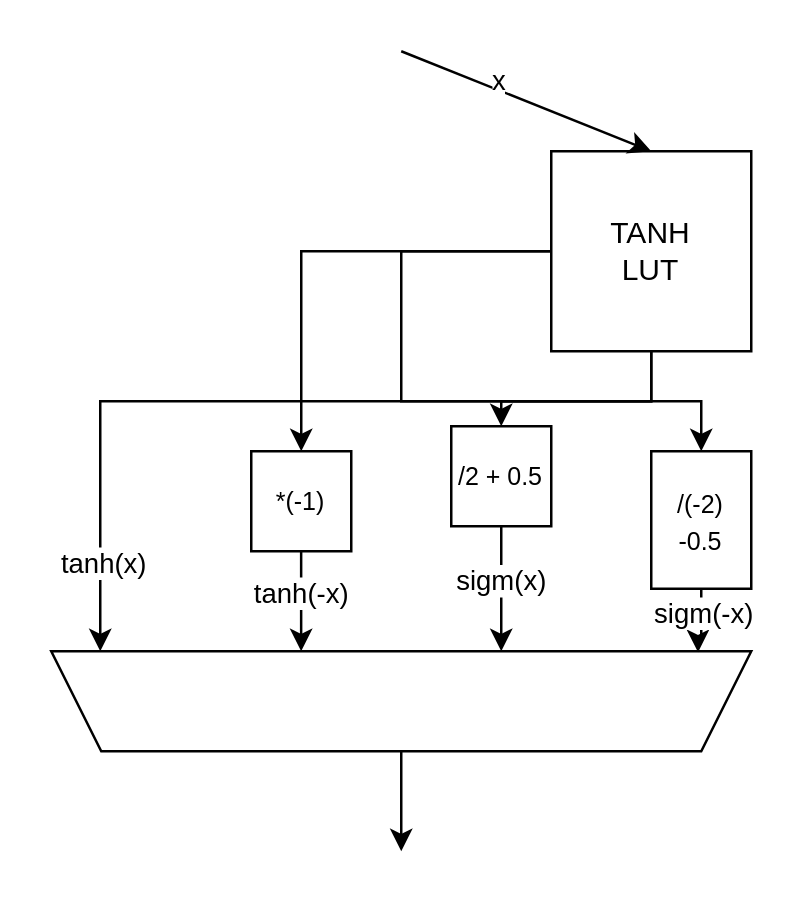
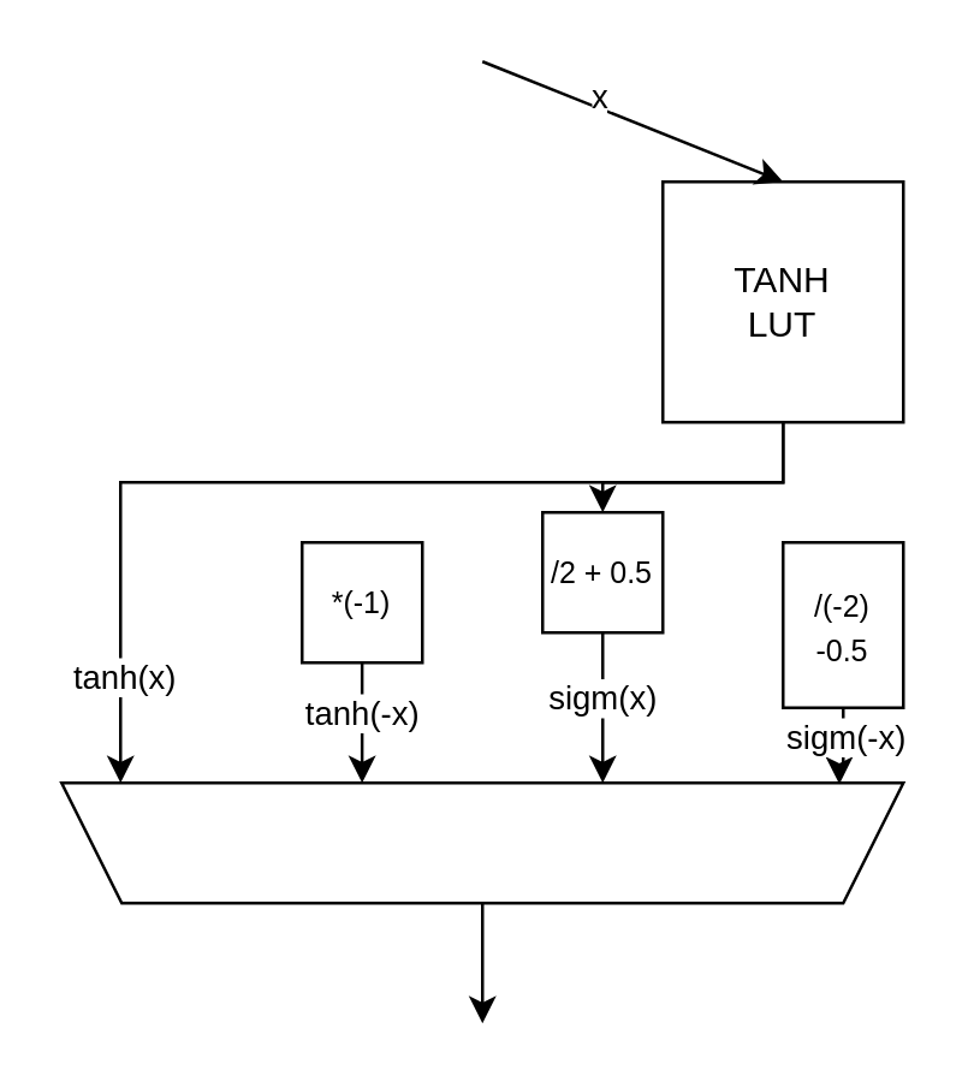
  <mxCell id="0" />
  <mxCell id="1" parent="0" />
- <mxCell id="2" style="edgeStyle=orthogonalEdgeStyle;rounded=0;orthogonalLoop=1;jettySize=auto;html=1;entryX=0.5;entryY=0;entryDx=0;entryDy=0;" edge="1" parent="1" source="7" target="10"><mxGeometry relative="1" as="geometry" /></mxCell>
  <mxCell id="3" style="edgeStyle=orthogonalEdgeStyle;rounded=0;orthogonalLoop=1;jettySize=auto;html=1;entryX=0.5;entryY=0;entryDx=0;entryDy=0;" edge="1" parent="1" source="7" target="11"><mxGeometry relative="1" as="geometry" /></mxCell>
- <mxCell id="4" style="edgeStyle=orthogonalEdgeStyle;rounded=0;orthogonalLoop=1;jettySize=auto;html=1;entryX=0.5;entryY=0;entryDx=0;entryDy=0;" edge="1" parent="1" source="7" target="12"><mxGeometry relative="1" as="geometry"><Array as="points"><mxPoint x="160" y="160" /><mxPoint x="280" y="160" /></Array></mxGeometry></mxCell>
  <mxCell id="5" style="edgeStyle=orthogonalEdgeStyle;rounded=0;orthogonalLoop=1;jettySize=auto;html=1;entryX=0.93;entryY=1;entryDx=0;entryDy=0;entryPerimeter=0;" edge="1" parent="1" source="7" target="9"><mxGeometry relative="1" as="geometry"><mxPoint x="80" y="220" as="targetPoint" /><Array as="points"><mxPoint x="160" y="160" /><mxPoint x="40" y="160" /><mxPoint x="40" y="220" /></Array></mxGeometry></mxCell>
  <mxCell id="6" value="tanh(x)" style="edgeLabel;html=1;align=center;verticalAlign=middle;resizable=0;points=[];" vertex="1" connectable="0" parent="5"><mxGeometry x="0.749" y="1" relative="1" as="geometry"><mxPoint y="7" as="offset" /></mxGeometry></mxCell>
  <mxCell id="7" value="&lt;div&gt;TANH&lt;/div&gt;&lt;div&gt;LUT&lt;/div&gt;" style="whiteSpace=wrap;html=1;aspect=fixed;" vertex="1" parent="1"><mxGeometry x="220" y="60" width="80" height="80" as="geometry" /></mxCell>
  <mxCell id="8" style="edgeStyle=orthogonalEdgeStyle;rounded=0;orthogonalLoop=1;jettySize=auto;html=1;" edge="1" parent="1" source="9"><mxGeometry relative="1" as="geometry"><mxPoint x="160" y="340" as="targetPoint" /><Array as="points"><mxPoint x="160" y="330" /><mxPoint x="160" y="330" /></Array></mxGeometry></mxCell>
  <mxCell id="9" value="" style="shape=trapezoid;perimeter=trapezoidPerimeter;whiteSpace=wrap;html=1;fixedSize=1;rotation=-180;" vertex="1" parent="1"><mxGeometry x="20" y="260" width="280" height="40" as="geometry" /></mxCell>
  <mxCell id="10" value="&lt;font style=&quot;font-size: 10px;&quot;&gt;*(-1)&lt;/font&gt;" style="whiteSpace=wrap;html=1;aspect=fixed;" vertex="1" parent="1"><mxGeometry x="100" y="180" width="40" height="40" as="geometry" /></mxCell>
  <mxCell id="11" value="&lt;font style=&quot;font-size: 10px;&quot;&gt;/2 + 0.5&lt;/font&gt;" style="whiteSpace=wrap;html=1;aspect=fixed;" vertex="1" parent="1"><mxGeometry x="180" y="170" width="40" height="40" as="geometry" /></mxCell>
  <mxCell id="12" value="&lt;font style=&quot;font-size: 10px;&quot;&gt;/(-2) -0.5&lt;/font&gt;" style="whiteSpace=wrap;html=1;aspect=fixed;" vertex="1" parent="1"><mxGeometry x="260" y="180" width="40" height="55" as="geometry" /></mxCell>
  <mxCell id="13" style="edgeStyle=orthogonalEdgeStyle;rounded=0;orthogonalLoop=1;jettySize=auto;html=1;entryX=0.643;entryY=1;entryDx=0;entryDy=0;entryPerimeter=0;" edge="1" parent="1" source="10" target="9"><mxGeometry relative="1" as="geometry"><mxPoint x="120" y="258" as="targetPoint" /></mxGeometry></mxCell>
  <mxCell id="14" value="tanh(-x)" style="edgeLabel;html=1;align=center;verticalAlign=middle;resizable=0;points=[];" vertex="1" connectable="0" parent="13"><mxGeometry x="-0.182" y="2" relative="1" as="geometry"><mxPoint x="-2" as="offset" /></mxGeometry></mxCell>
  <mxCell id="15" style="edgeStyle=orthogonalEdgeStyle;rounded=0;orthogonalLoop=1;jettySize=auto;html=1;" edge="1" parent="1" source="11"><mxGeometry relative="1" as="geometry"><mxPoint x="200" y="260" as="targetPoint" /></mxGeometry></mxCell>
  <mxCell id="16" value="sigm(x)" style="edgeLabel;html=1;align=center;verticalAlign=middle;resizable=0;points=[];" vertex="1" connectable="0" parent="15"><mxGeometry x="-0.188" y="-1" relative="1" as="geometry"><mxPoint as="offset" /></mxGeometry></mxCell>
  <mxCell id="17" style="edgeStyle=orthogonalEdgeStyle;rounded=0;orthogonalLoop=1;jettySize=auto;html=1;entryX=0.076;entryY=0.989;entryDx=0;entryDy=0;entryPerimeter=0;" edge="1" parent="1" source="12" target="9"><mxGeometry relative="1" as="geometry"><mxPoint x="280" y="259" as="targetPoint" /></mxGeometry></mxCell>
  <mxCell id="18" value="sigm(-x)" style="edgeLabel;html=1;align=center;verticalAlign=middle;resizable=0;points=[];" vertex="1" connectable="0" parent="17"><mxGeometry x="0.089" y="-2" relative="1" as="geometry"><mxPoint x="2" y="-6" as="offset" /></mxGeometry></mxCell>
  <mxCell id="19" value="" style="endArrow=classic;html=1;rounded=0;entryX=0.5;entryY=0;entryDx=0;entryDy=0;" edge="1" parent="1" target="7"><mxGeometry width="50" height="50" relative="1" as="geometry"><mxPoint x="160" y="20" as="sourcePoint" /><mxPoint x="270" y="120" as="targetPoint" /></mxGeometry></mxCell>
  <mxCell id="20" value="x" style="edgeLabel;html=1;align=center;verticalAlign=middle;resizable=0;points=[];" vertex="1" connectable="0" parent="19"><mxGeometry x="-0.264" y="-2" relative="1" as="geometry"><mxPoint x="2" y="-5" as="offset" /></mxGeometry></mxCell>
